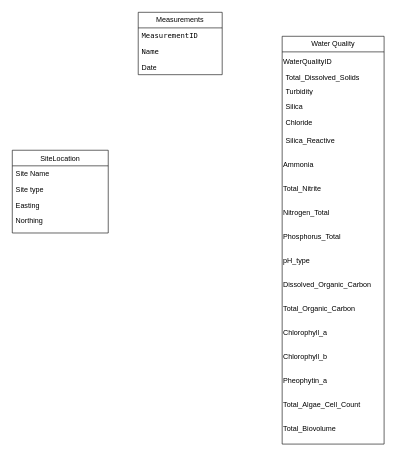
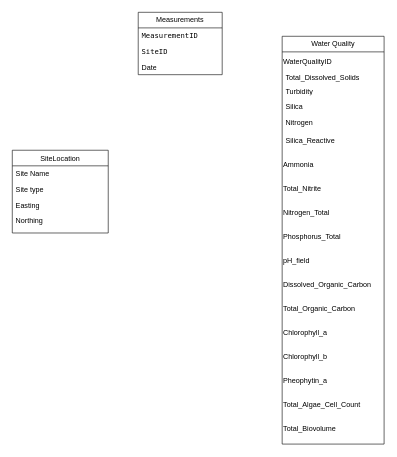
  <mxCell id="0" />
  <mxCell id="1" parent="0" />
  <mxCell id="2" value="SiteLocation " style="swimlane;fontStyle=0;align=center;verticalAlign=top;childLayout=stackLayout;horizontal=1;startSize=26;horizontalStack=0;resizeParent=1;resizeLast=0;collapsible=1;marginBottom=0;rounded=0;shadow=0;strokeWidth=1;" parent="1" vertex="1"><mxGeometry x="20" y="250" width="160" height="138" as="geometry"><mxRectangle x="220" y="120" width="160" height="26" as="alternateBounds" /></mxGeometry></mxCell>
  <mxCell id="3" value="Site Name" style="text;align=left;verticalAlign=top;spacingLeft=4;spacingRight=4;overflow=hidden;rotatable=0;points=[[0,0.5],[1,0.5]];portConstraint=eastwest;" parent="2" vertex="1"><mxGeometry y="26" width="160" height="26" as="geometry" /></mxCell>
  <mxCell id="4" value="Site type" style="text;align=left;verticalAlign=top;spacingLeft=4;spacingRight=4;overflow=hidden;rotatable=0;points=[[0,0.5],[1,0.5]];portConstraint=eastwest;rounded=0;shadow=0;html=0;" parent="2" vertex="1"><mxGeometry y="52" width="160" height="26" as="geometry" /></mxCell>
  <mxCell id="5" value="Easting" style="text;align=left;verticalAlign=top;spacingLeft=4;spacingRight=4;overflow=hidden;rotatable=0;points=[[0,0.5],[1,0.5]];portConstraint=eastwest;rounded=0;shadow=0;html=0;" parent="2" vertex="1"><mxGeometry y="78" width="160" height="26" as="geometry" /></mxCell>
  <mxCell id="6" value="Northing" style="text;strokeColor=none;align=left;fillColor=none;html=1;verticalAlign=top;whiteSpace=wrap;rounded=0;spacingLeft=4;spacingRight=4;" vertex="1" parent="2"><mxGeometry y="104" width="160" height="30" as="geometry" /></mxCell>
  <mxCell id="7" value="Water Quality" style="swimlane;fontStyle=0;childLayout=stackLayout;horizontal=1;startSize=26;fillColor=none;horizontalStack=0;resizeParent=1;resizeParentMax=0;resizeLast=0;collapsible=1;marginBottom=0;whiteSpace=wrap;html=1;" vertex="1" parent="1"><mxGeometry x="470" y="60" width="170" height="680" as="geometry"><mxRectangle x="540" y="20" width="110" height="30" as="alternateBounds" /></mxGeometry></mxCell>
  <mxCell id="8" value="&lt;p style=&quot;line-height: 100%;&quot;&gt;&lt;code data-immersive-translate-walked=&quot;51381624-1146-47ab-9a6e-6d469dfeb2ce&quot;&gt;&lt;font face=&quot;Helvetica&quot;&gt;WaterQualityID&lt;/font&gt;&lt;/code&gt;&lt;/p&gt;" style="text;whiteSpace=wrap;html=1;verticalAlign=middle;" vertex="1" parent="7"><mxGeometry y="26" width="170" height="30" as="geometry" /></mxCell>
  <mxCell id="9" value="Total_Dissolved_Solids" style="text;strokeColor=none;fillColor=none;align=left;verticalAlign=top;spacingLeft=4;spacingRight=4;overflow=hidden;rotatable=0;points=[[0,0.5],[1,0.5]];portConstraint=eastwest;whiteSpace=wrap;html=1;" vertex="1" parent="7"><mxGeometry y="56" width="170" height="22" as="geometry" /></mxCell>
  <mxCell id="10" value="Turbidity" style="text;strokeColor=none;fillColor=none;align=left;verticalAlign=top;spacingLeft=4;spacingRight=4;overflow=hidden;rotatable=0;points=[[0,0.5],[1,0.5]];portConstraint=eastwest;whiteSpace=wrap;html=1;" vertex="1" parent="7"><mxGeometry y="78" width="170" height="26" as="geometry" /></mxCell>
  <mxCell id="11" value="Silica" style="text;strokeColor=none;fillColor=none;align=left;verticalAlign=top;spacingLeft=4;spacingRight=4;overflow=hidden;rotatable=0;points=[[0,0.5],[1,0.5]];portConstraint=eastwest;whiteSpace=wrap;html=1;" vertex="1" parent="7"><mxGeometry y="104" width="170" height="26" as="geometry" /></mxCell>
- <mxCell id="12" value="Chloride" style="text;strokeColor=none;align=left;fillColor=none;html=1;verticalAlign=top;whiteSpace=wrap;rounded=0;spacingLeft=4;spacingRight=4;" vertex="1" parent="7"><mxGeometry y="130" width="170" height="30" as="geometry" /></mxCell>
+ <mxCell id="12" value="Nitrogen" style="text;strokeColor=none;align=left;fillColor=none;html=1;verticalAlign=top;whiteSpace=wrap;rounded=0;spacingLeft=4;spacingRight=4;" vertex="1" parent="7"><mxGeometry y="130" width="170" height="30" as="geometry" /></mxCell>
  <mxCell id="13" value="Silica_Reactive" style="text;whiteSpace=wrap;spacingLeft=4;spacingRight=4;" vertex="1" parent="7"><mxGeometry y="160" width="170" height="40" as="geometry" /></mxCell>
  <mxCell id="14" value="Ammonia" style="text;whiteSpace=wrap;" vertex="1" parent="7"><mxGeometry y="200" width="170" height="40" as="geometry" /></mxCell>
  <mxCell id="15" value="Total_Nitrite" style="text;whiteSpace=wrap;" vertex="1" parent="7"><mxGeometry y="240" width="170" height="40" as="geometry" /></mxCell>
  <mxCell id="16" value="Nitrogen_Total" style="text;whiteSpace=wrap;" vertex="1" parent="7"><mxGeometry y="280" width="170" height="40" as="geometry" /></mxCell>
  <mxCell id="17" value="Phosphorus_Total" style="text;whiteSpace=wrap;" vertex="1" parent="7"><mxGeometry y="320" width="170" height="40" as="geometry" /></mxCell>
- <mxCell id="18" value="pH_type" style="text;whiteSpace=wrap;" vertex="1" parent="7"><mxGeometry y="360" width="170" height="40" as="geometry" /></mxCell>
+ <mxCell id="18" value="pH_field" style="text;whiteSpace=wrap;" vertex="1" parent="7"><mxGeometry y="360" width="170" height="40" as="geometry" /></mxCell>
  <mxCell id="19" value="Dissolved_Organic_Carbon" style="text;whiteSpace=wrap;" vertex="1" parent="7"><mxGeometry y="400" width="170" height="40" as="geometry" /></mxCell>
  <mxCell id="20" value="Total_Organic_Carbon" style="text;whiteSpace=wrap;" vertex="1" parent="7"><mxGeometry y="440" width="170" height="40" as="geometry" /></mxCell>
  <mxCell id="21" value="Chlorophyll_a" style="text;whiteSpace=wrap;" vertex="1" parent="7"><mxGeometry y="480" width="170" height="40" as="geometry" /></mxCell>
  <mxCell id="22" value="Chlorophyll_b" style="text;whiteSpace=wrap;" vertex="1" parent="7"><mxGeometry y="520" width="170" height="40" as="geometry" /></mxCell>
  <mxCell id="23" value="Pheophytin_a" style="text;whiteSpace=wrap;" vertex="1" parent="7"><mxGeometry y="560" width="170" height="40" as="geometry" /></mxCell>
  <mxCell id="24" value="Total_Algae_Cell_Count" style="text;whiteSpace=wrap;" vertex="1" parent="7"><mxGeometry y="600" width="170" height="40" as="geometry" /></mxCell>
  <mxCell id="25" value="Total_Biovolume" style="text;whiteSpace=wrap;" vertex="1" parent="7"><mxGeometry y="640" width="170" height="40" as="geometry" /></mxCell>
  <mxCell id="26" value="Measurements" style="swimlane;fontStyle=0;childLayout=stackLayout;horizontal=1;startSize=26;fillColor=none;horizontalStack=0;resizeParent=1;resizeParentMax=0;resizeLast=0;collapsible=1;marginBottom=0;whiteSpace=wrap;html=1;" vertex="1" parent="1"><mxGeometry x="230" y="20" width="140" height="104" as="geometry" /></mxCell>
  <mxCell id="27" value="&lt;code data-immersive-translate-walked=&quot;51381624-1146-47ab-9a6e-6d469dfeb2ce&quot;&gt;MeasurementID&lt;/code&gt;" style="text;strokeColor=none;fillColor=none;align=left;verticalAlign=top;spacingLeft=4;spacingRight=4;overflow=hidden;rotatable=0;points=[[0,0.5],[1,0.5]];portConstraint=eastwest;whiteSpace=wrap;html=1;" vertex="1" parent="26"><mxGeometry y="26" width="140" height="26" as="geometry" /></mxCell>
- <mxCell id="28" value="&lt;code data-immersive-translate-walked=&quot;51381624-1146-47ab-9a6e-6d469dfeb2ce&quot;&gt;Name&lt;/code&gt;" style="text;strokeColor=none;fillColor=none;align=left;verticalAlign=top;spacingLeft=4;spacingRight=4;overflow=hidden;rotatable=0;points=[[0,0.5],[1,0.5]];portConstraint=eastwest;whiteSpace=wrap;html=1;" vertex="1" parent="26"><mxGeometry y="52" width="140" height="26" as="geometry" /></mxCell>
+ <mxCell id="28" value="&lt;code data-immersive-translate-walked=&quot;51381624-1146-47ab-9a6e-6d469dfeb2ce&quot;&gt;SiteID&lt;/code&gt;" style="text;strokeColor=none;fillColor=none;align=left;verticalAlign=top;spacingLeft=4;spacingRight=4;overflow=hidden;rotatable=0;points=[[0,0.5],[1,0.5]];portConstraint=eastwest;whiteSpace=wrap;html=1;" vertex="1" parent="26"><mxGeometry y="52" width="140" height="26" as="geometry" /></mxCell>
  <mxCell id="29" value="Date" style="text;strokeColor=none;fillColor=none;align=left;verticalAlign=top;spacingLeft=4;spacingRight=4;overflow=hidden;rotatable=0;points=[[0,0.5],[1,0.5]];portConstraint=eastwest;whiteSpace=wrap;html=1;" vertex="1" parent="26"><mxGeometry y="78" width="140" height="26" as="geometry" /></mxCell>
